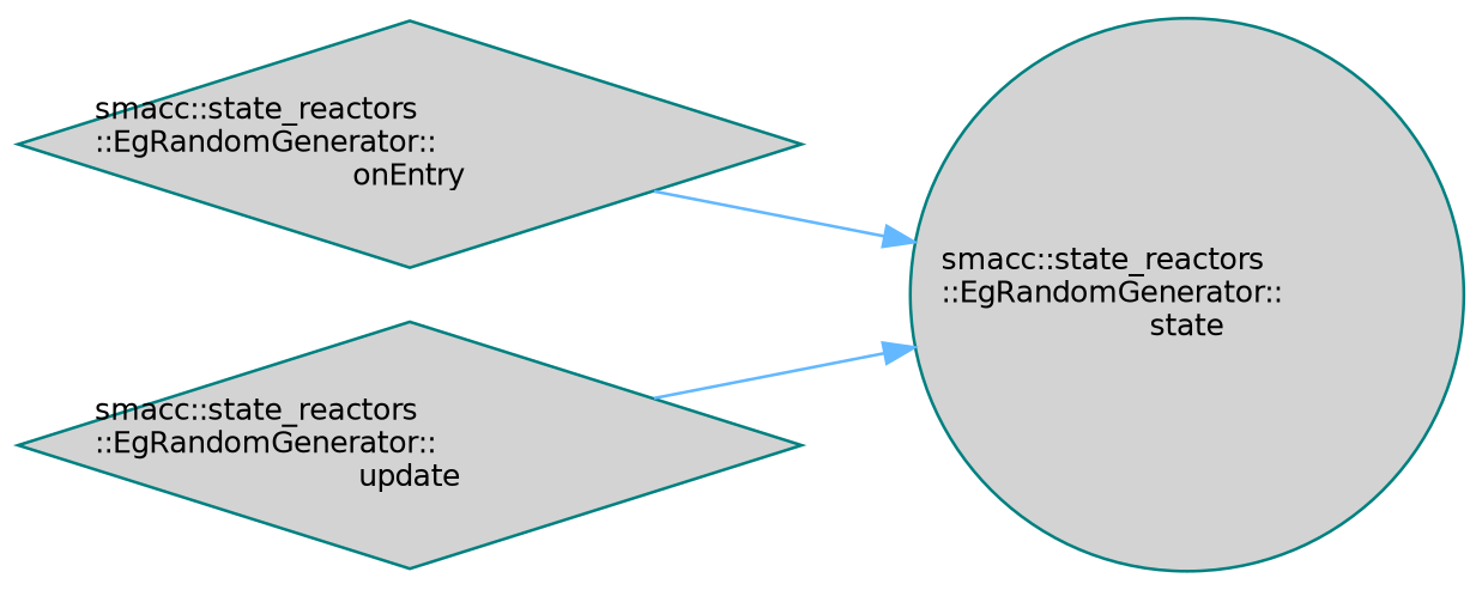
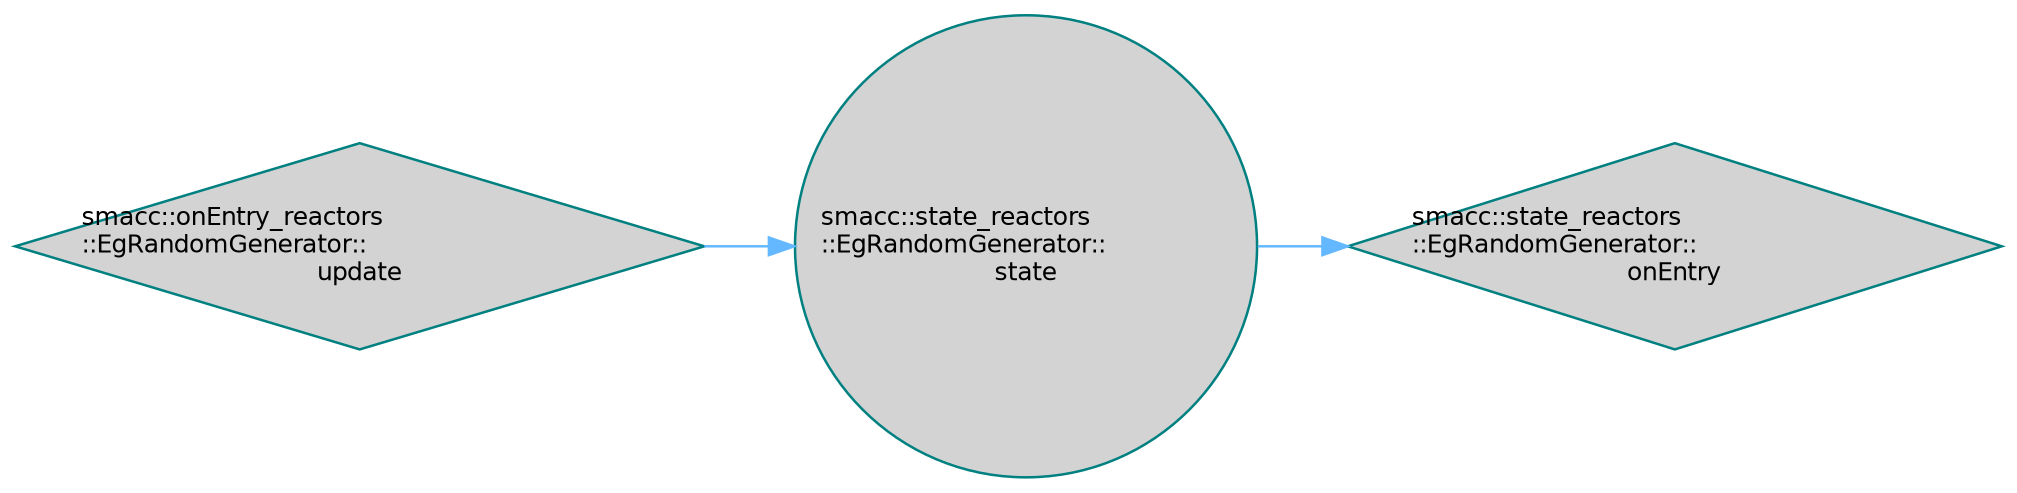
  digraph {
    rankdir=RL
    node [color=teal fillcolor=lightgrey fontname=Helvetica fontsize=10 shape=diamond style=filled]
    edge [color=steelblue1 dir=back fontname=Helvetica fontsize=10 labelfontname=Helvetica labelfontsize=10 style=solid]
    n1 [fontcolor=black height=0.2 label="smacc::state_reactors\l::EgRandomGenerator::\lstate" shape=circle width=0.4]
    n2 [height=0.2 label="smacc::state_reactors\l::EgRandomGenerator::\lonEntry" width=0.4]
-   n3 [height=0.2 label="smacc::state_reactors\l::EgRandomGenerator::\lupdate" width=0.4]
-   n1 -> n2
+   n3 [height=0.2 label="smacc::onEntry_reactors\l::EgRandomGenerator::\lupdate" width=0.4]
+   n2 -> n1
    n1 -> n3
  }
